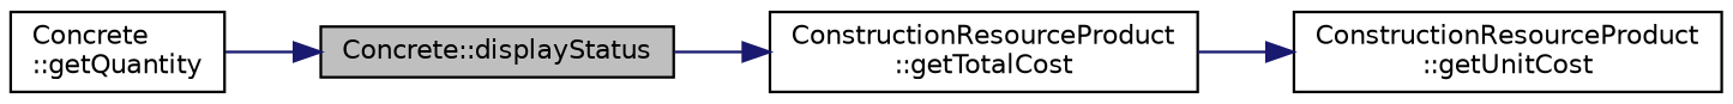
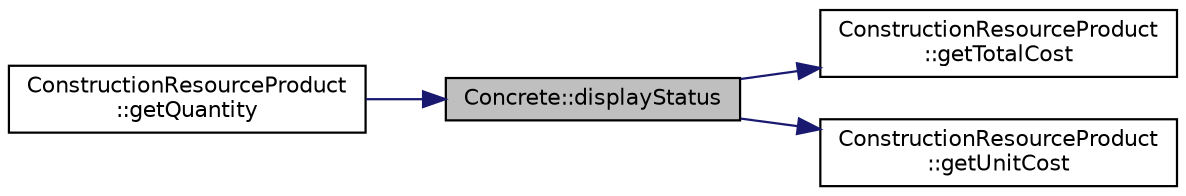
  digraph {
    rankdir=LR
    node [color=black fillcolor=white fontname=Helvetica fontsize=10 shape=record style=filled]
    edge [color=midnightblue fontname=Helvetica fontsize=10 labelfontname=Helvetica labelfontsize=10 style=solid]
    n1 [fillcolor=grey75 fontcolor=black height=0.2 label="Concrete::displayStatus" width=0.4]
    n2 [height=0.2 label="ConstructionResourceProduct\l::getTotalCost" width=0.4]
    n3 [height=0.2 label="ConstructionResourceProduct\l::getUnitCost" width=0.4]
-   n4 [height=0.2 label="Concrete\l::getQuantity" width=0.4]
+   n4 [height=0.2 label="ConstructionResourceProduct\l::getQuantity" width=0.4]
    n1 -> n2
-   n2 -> n3
+   n1 -> n3
    n4 -> n1
  }
